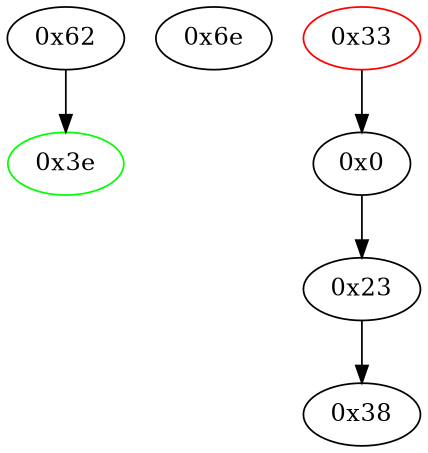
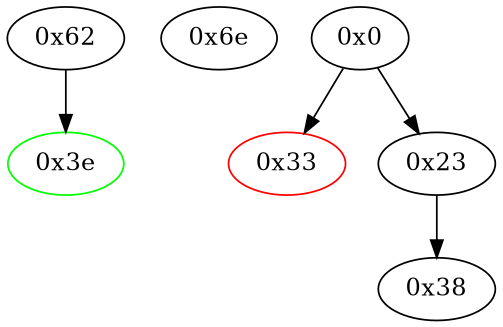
  strict digraph {
    node [fillcolor=white style=filled]
    "0x3e" [color=green]
    "0x62"
    "0x6e"
    "0x33" [color=red]
    "0x0"
    "0x23"
    "0x38"
    "0x62" -> "0x3e"
-   "0x33" -> "0x0"
+   "0x0" -> "0x33"
    "0x0" -> "0x23"
    "0x23" -> "0x38"
  }
